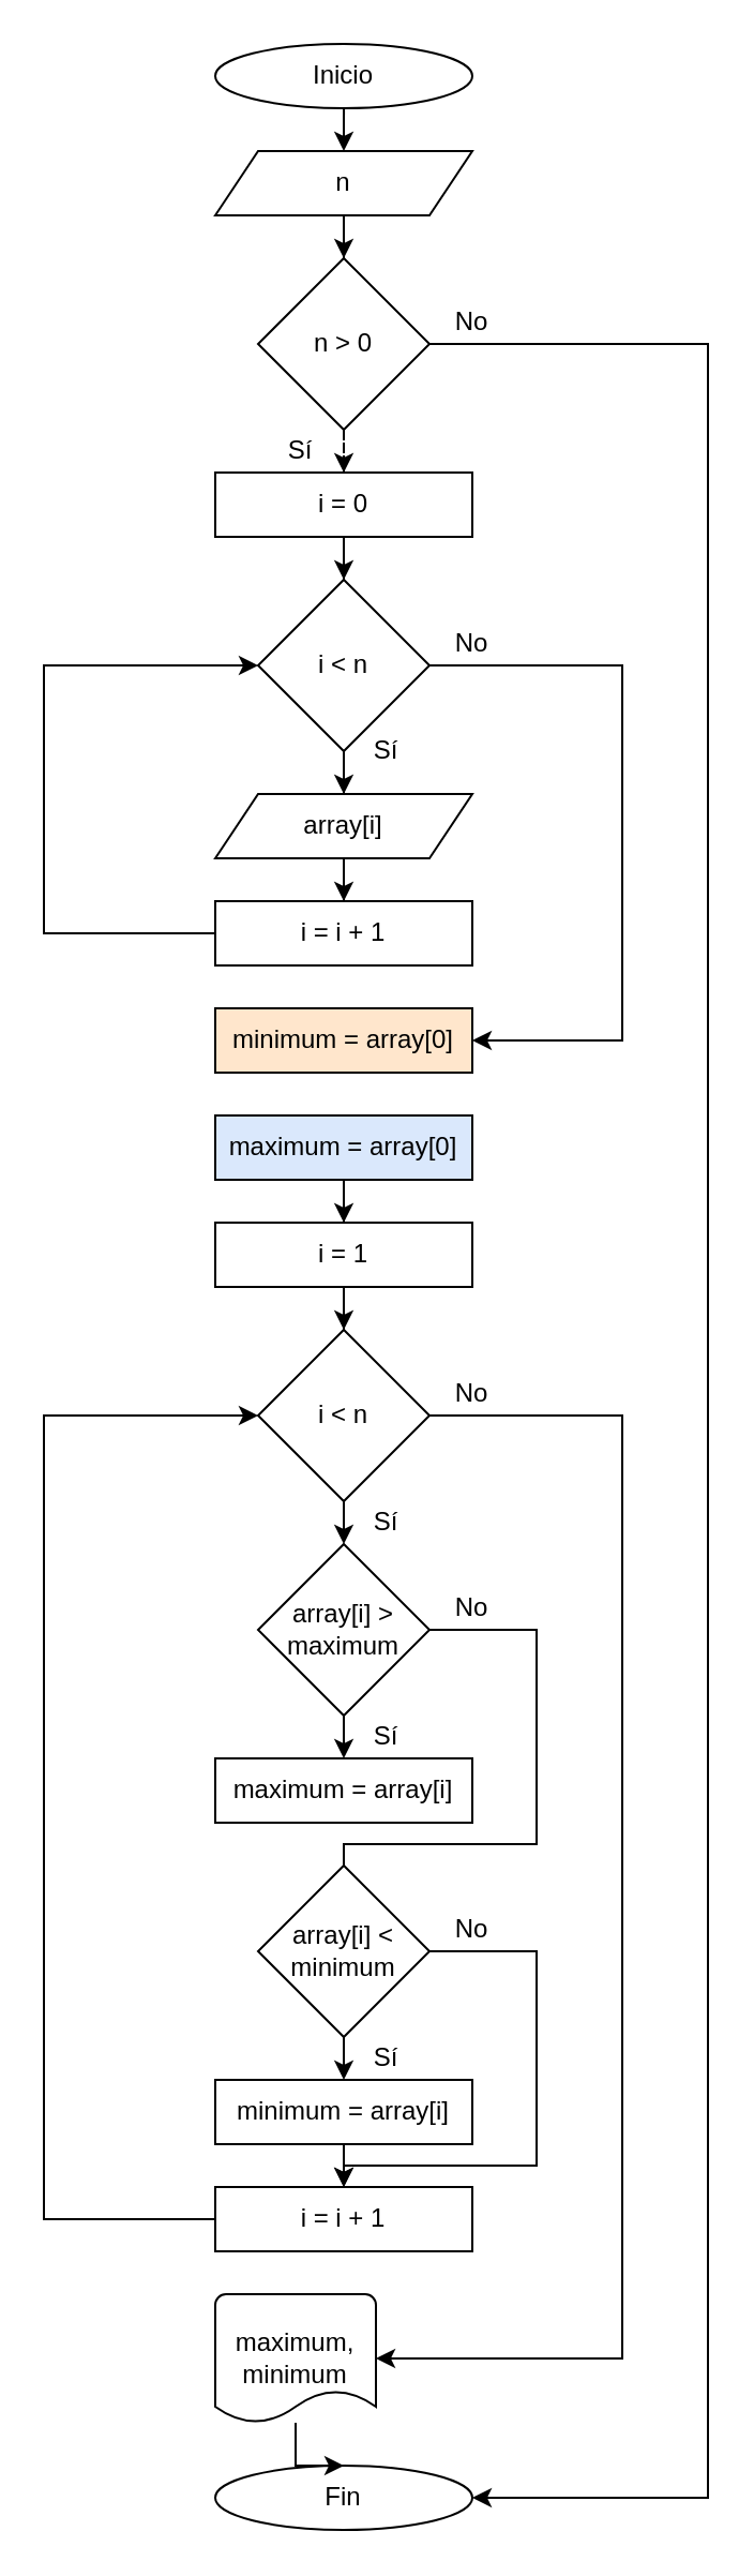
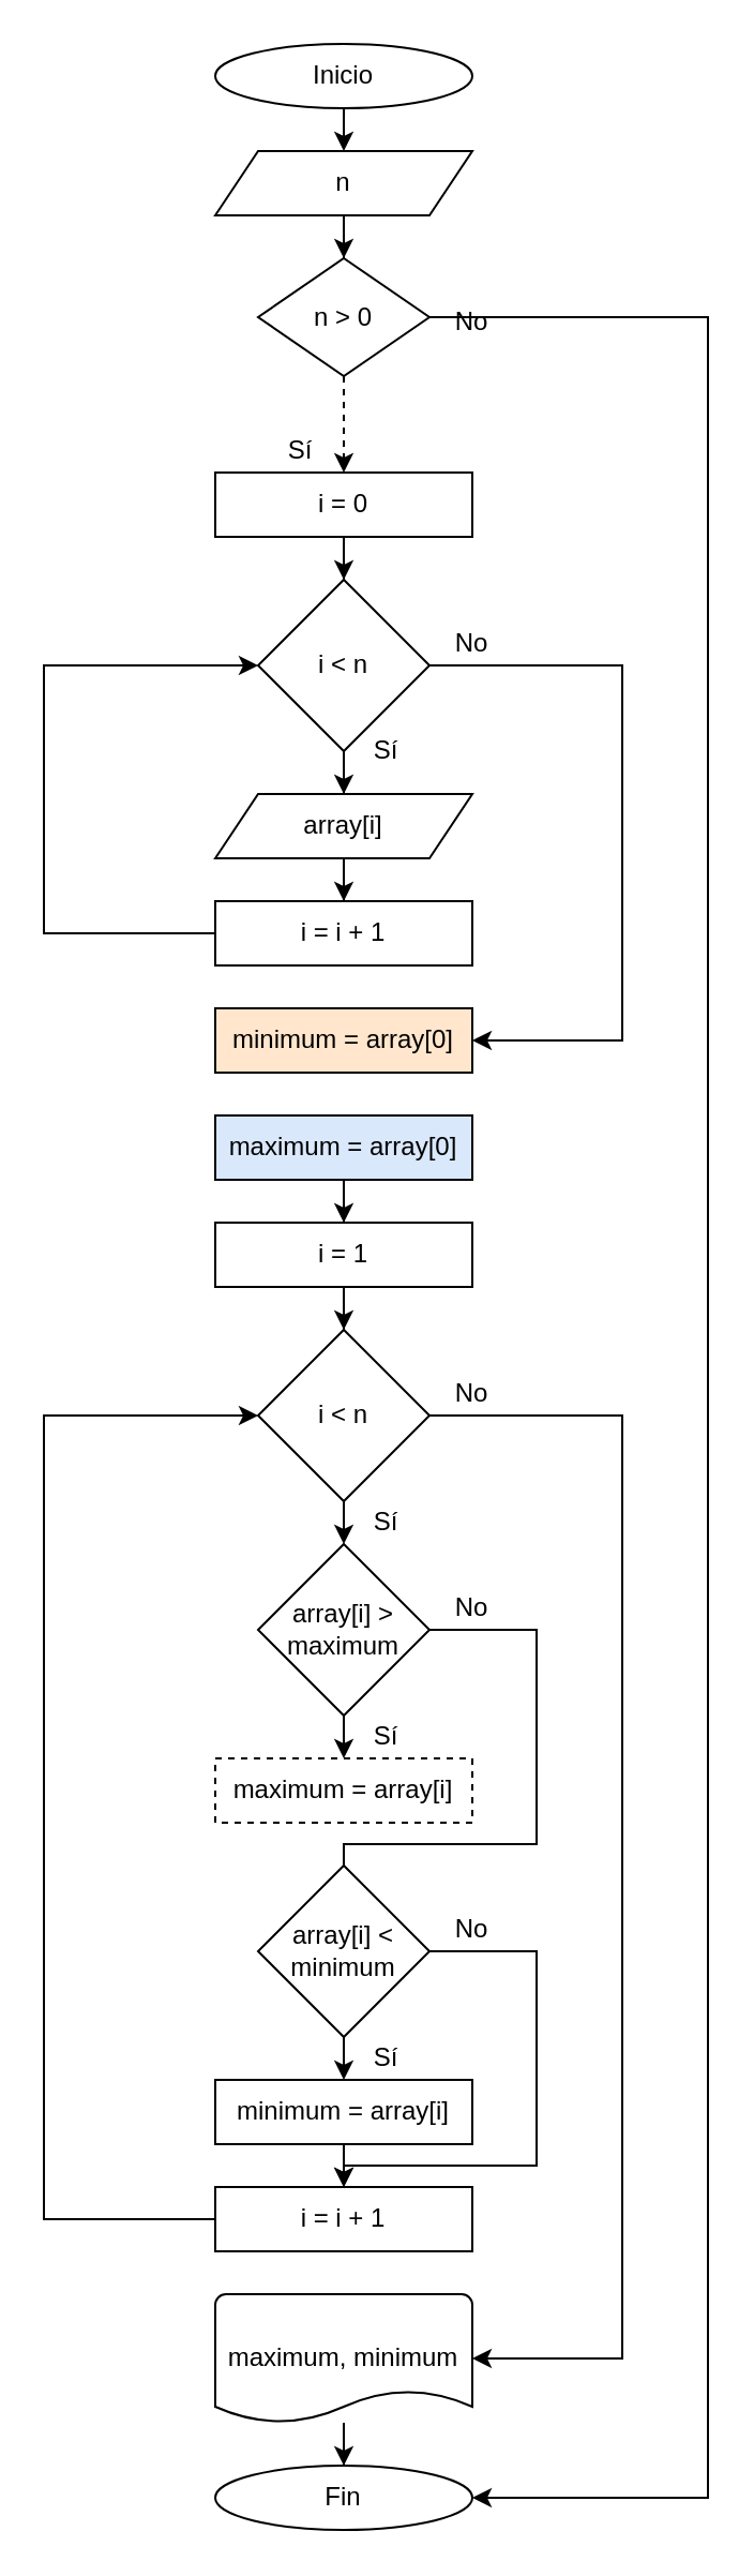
  <mxCell id="0" />
  <mxCell id="1" parent="0" />
  <mxCell id="2" style="edgeStyle=orthogonalEdgeStyle;rounded=0;orthogonalLoop=1;jettySize=auto;html=1;entryX=0.5;entryY=0;entryDx=0;entryDy=0;" edge="1" parent="1" target="4"><mxGeometry relative="1" as="geometry"><mxPoint x="160.018" y="50" as="sourcePoint" /></mxGeometry></mxCell>
  <mxCell id="3" style="edgeStyle=orthogonalEdgeStyle;rounded=0;orthogonalLoop=1;jettySize=auto;html=1;entryX=0.5;entryY=0;entryDx=0;entryDy=0;" edge="1" parent="1" source="4" target="24"><mxGeometry relative="1" as="geometry" /></mxCell>
  <mxCell id="4" value="n" style="shape=parallelogram;perimeter=parallelogramPerimeter;whiteSpace=wrap;html=1;fixedSize=1;" vertex="1" parent="1"><mxGeometry x="100" y="70" width="120" height="30" as="geometry" /></mxCell>
  <mxCell id="5" style="edgeStyle=orthogonalEdgeStyle;rounded=0;orthogonalLoop=1;jettySize=auto;html=1;entryX=0.5;entryY=0;entryDx=0;entryDy=0;" edge="1" parent="1" source="6" target="9"><mxGeometry relative="1" as="geometry" /></mxCell>
  <mxCell id="6" value="i = 0" style="rounded=0;whiteSpace=wrap;html=1;" vertex="1" parent="1"><mxGeometry x="100" y="220" width="120" height="30" as="geometry" /></mxCell>
  <mxCell id="7" style="edgeStyle=orthogonalEdgeStyle;rounded=0;orthogonalLoop=1;jettySize=auto;html=1;entryX=0.5;entryY=0;entryDx=0;entryDy=0;" edge="1" parent="1" source="9" target="11"><mxGeometry relative="1" as="geometry" /></mxCell>
  <mxCell id="8" style="edgeStyle=orthogonalEdgeStyle;rounded=0;orthogonalLoop=1;jettySize=auto;html=1;exitX=1;exitY=0.5;exitDx=0;exitDy=0;entryX=1;entryY=0.5;entryDx=0;entryDy=0;" edge="1" parent="1" source="9" target="14"><mxGeometry relative="1" as="geometry"><Array as="points"><mxPoint x="290" y="310" /><mxPoint x="290" y="485" /></Array></mxGeometry></mxCell>
  <mxCell id="9" value="i &amp;lt; n" style="rhombus;whiteSpace=wrap;html=1;" vertex="1" parent="1"><mxGeometry x="120" y="270" width="80" height="80" as="geometry" /></mxCell>
  <mxCell id="10" style="edgeStyle=orthogonalEdgeStyle;rounded=0;orthogonalLoop=1;jettySize=auto;html=1;entryX=0.5;entryY=0;entryDx=0;entryDy=0;" edge="1" parent="1" source="11" target="13"><mxGeometry relative="1" as="geometry" /></mxCell>
  <mxCell id="11" value="array[i]" style="shape=parallelogram;perimeter=parallelogramPerimeter;whiteSpace=wrap;html=1;fixedSize=1;" vertex="1" parent="1"><mxGeometry x="100" y="370" width="120" height="30" as="geometry" /></mxCell>
  <mxCell id="12" style="edgeStyle=elbowEdgeStyle;rounded=0;orthogonalLoop=1;jettySize=auto;html=1;" edge="1" parent="1" source="13" target="9"><mxGeometry relative="1" as="geometry"><mxPoint x="90" y="310" as="targetPoint" /><Array as="points"><mxPoint x="20" y="370" /></Array></mxGeometry></mxCell>
  <mxCell id="13" value="i = i + 1" style="rounded=0;whiteSpace=wrap;html=1;" vertex="1" parent="1"><mxGeometry x="100" y="420" width="120" height="30" as="geometry" /></mxCell>
  <mxCell id="14" value="minimum = array[0]" style="rounded=0;whiteSpace=wrap;html=1;fillColor=#ffe6cc;" vertex="1" parent="1"><mxGeometry x="100" y="470" width="120" height="30" as="geometry" /></mxCell>
  <mxCell id="15" style="edgeStyle=orthogonalEdgeStyle;rounded=0;orthogonalLoop=1;jettySize=auto;html=1;entryX=0.5;entryY=0;entryDx=0;entryDy=0;" edge="1" parent="1" source="17"><mxGeometry relative="1" as="geometry"><mxPoint x="160" y="720" as="targetPoint" /></mxGeometry></mxCell>
  <mxCell id="16" style="edgeStyle=elbowEdgeStyle;rounded=0;orthogonalLoop=1;jettySize=auto;html=1;" edge="1" parent="1" source="17" target="36"><mxGeometry relative="1" as="geometry"><Array as="points"><mxPoint x="290" y="885" /></Array></mxGeometry></mxCell>
  <mxCell id="17" value="i &amp;lt; n" style="rhombus;whiteSpace=wrap;html=1;" vertex="1" parent="1"><mxGeometry x="120" y="620" width="80" height="80" as="geometry" /></mxCell>
  <mxCell id="18" style="edgeStyle=orthogonalEdgeStyle;rounded=0;orthogonalLoop=1;jettySize=auto;html=1;entryX=0.5;entryY=0;entryDx=0;entryDy=0;" edge="1" parent="1" source="19" target="17"><mxGeometry relative="1" as="geometry" /></mxCell>
  <mxCell id="19" value="i = 1" style="rounded=0;whiteSpace=wrap;html=1;" vertex="1" parent="1"><mxGeometry x="100" y="570" width="120" height="30" as="geometry" /></mxCell>
  <mxCell id="20" style="edgeStyle=elbowEdgeStyle;rounded=0;orthogonalLoop=1;jettySize=auto;html=1;" edge="1" parent="1" source="21" target="17"><mxGeometry relative="1" as="geometry"><mxPoint x="20" y="590" as="targetPoint" /><Array as="points"><mxPoint x="20" y="660" /></Array></mxGeometry></mxCell>
  <mxCell id="21" value="i = i + 1" style="rounded=0;whiteSpace=wrap;html=1;" vertex="1" parent="1"><mxGeometry x="100" y="1020" width="120" height="30" as="geometry" /></mxCell>
  <mxCell id="22" value="Inicio" style="strokeWidth=1;html=1;shape=mxgraph.flowchart.start_1;whiteSpace=wrap;" vertex="1" parent="1"><mxGeometry x="100" y="20" width="120" height="30" as="geometry" /></mxCell>
  <mxCell id="23" style="edgeStyle=orthogonalEdgeStyle;rounded=0;orthogonalLoop=1;jettySize=auto;html=1;entryX=0.5;entryY=0;entryDx=0;entryDy=0;dashed=1;" edge="1" parent="1" source="24" target="6"><mxGeometry relative="1" as="geometry" /></mxCell>
- <mxCell id="24" value="n &amp;gt; 0" style="rhombus;whiteSpace=wrap;html=1;" vertex="1" parent="1"><mxGeometry x="120" y="120" width="80" height="80" as="geometry" /></mxCell>
+ <mxCell id="24" value="n &amp;gt; 0" style="rhombus;whiteSpace=wrap;html=1;" vertex="1" parent="1"><mxGeometry x="120" y="120" width="80" height="55" as="geometry" /></mxCell>
  <mxCell id="25" style="edgeStyle=orthogonalEdgeStyle;rounded=0;orthogonalLoop=1;jettySize=auto;html=1;entryX=0.5;entryY=0;entryDx=0;entryDy=0;" edge="1" parent="1" source="26" target="19"><mxGeometry relative="1" as="geometry" /></mxCell>
  <mxCell id="26" value="maximum = array[0]" style="rounded=0;whiteSpace=wrap;html=1;fillColor=#dae8fc;" vertex="1" parent="1"><mxGeometry x="100" y="520" width="120" height="30" as="geometry" /></mxCell>
  <mxCell id="27" style="edgeStyle=orthogonalEdgeStyle;rounded=0;orthogonalLoop=1;jettySize=auto;html=1;exitX=0.5;exitY=1;exitDx=0;exitDy=0;entryX=0.5;entryY=0;entryDx=0;entryDy=0;" edge="1" parent="1" source="29" target="30"><mxGeometry relative="1" as="geometry" /></mxCell>
  <mxCell id="28" style="edgeStyle=orthogonalEdgeStyle;rounded=0;orthogonalLoop=1;jettySize=auto;html=1;exitX=1;exitY=0.5;exitDx=0;exitDy=0;entryX=0.5;entryY=0;entryDx=0;entryDy=0;endArrow=none;" edge="1" parent="1" source="29" target="33"><mxGeometry relative="1" as="geometry"><Array as="points"><mxPoint x="250" y="760" /><mxPoint x="250" y="860" /><mxPoint x="160" y="860" /></Array></mxGeometry></mxCell>
  <mxCell id="29" value="array[i] &amp;gt; maximum" style="rhombus;whiteSpace=wrap;html=1;" vertex="1" parent="1"><mxGeometry x="120" y="720" width="80" height="80" as="geometry" /></mxCell>
- <mxCell id="30" value="maximum = array[i]" style="rounded=0;whiteSpace=wrap;html=1;" vertex="1" parent="1"><mxGeometry x="100" y="820" width="120" height="30" as="geometry" /></mxCell>
+ <mxCell id="30" value="maximum = array[i]" style="rounded=0;whiteSpace=wrap;html=1;dashed=1;" vertex="1" parent="1"><mxGeometry x="100" y="820" width="120" height="30" as="geometry" /></mxCell>
  <mxCell id="31" style="edgeStyle=orthogonalEdgeStyle;rounded=0;orthogonalLoop=1;jettySize=auto;html=1;exitX=0.5;exitY=1;exitDx=0;exitDy=0;entryX=0.5;entryY=0;entryDx=0;entryDy=0;" edge="1" parent="1" source="33" target="35"><mxGeometry relative="1" as="geometry" /></mxCell>
  <mxCell id="32" style="edgeStyle=orthogonalEdgeStyle;rounded=0;orthogonalLoop=1;jettySize=auto;html=1;exitX=1;exitY=0.5;exitDx=0;exitDy=0;" edge="1" parent="1" source="33"><mxGeometry relative="1" as="geometry"><mxPoint x="160" y="1020" as="targetPoint" /><Array as="points"><mxPoint x="250" y="910" /><mxPoint x="250" y="1010" /><mxPoint x="160" y="1010" /></Array></mxGeometry></mxCell>
  <mxCell id="33" value="array[i] &amp;lt; minimum" style="rhombus;whiteSpace=wrap;html=1;" vertex="1" parent="1"><mxGeometry x="120" y="870" width="80" height="80" as="geometry" /></mxCell>
  <mxCell id="34" style="edgeStyle=orthogonalEdgeStyle;rounded=0;orthogonalLoop=1;jettySize=auto;html=1;exitX=0.5;exitY=1;exitDx=0;exitDy=0;entryX=0.5;entryY=0;entryDx=0;entryDy=0;" edge="1" parent="1" source="35" target="21"><mxGeometry relative="1" as="geometry" /></mxCell>
  <mxCell id="35" value="minimum = array[i]" style="rounded=0;whiteSpace=wrap;html=1;" vertex="1" parent="1"><mxGeometry x="100" y="970" width="120" height="30" as="geometry" /></mxCell>
- <mxCell id="36" value="maximum, minimum" style="strokeWidth=1;html=1;shape=mxgraph.flowchart.document2;whiteSpace=wrap;size=0.25;" vertex="1" parent="1"><mxGeometry x="100" y="1070" width="75" height="60" as="geometry" /></mxCell>
+ <mxCell id="36" value="maximum, minimum" style="strokeWidth=1;html=1;shape=mxgraph.flowchart.document2;whiteSpace=wrap;size=0.25;" vertex="1" parent="1"><mxGeometry x="100" y="1070" width="120" height="60" as="geometry" /></mxCell>
  <mxCell id="37" value="Fin" style="strokeWidth=1;html=1;shape=mxgraph.flowchart.start_1;whiteSpace=wrap;" vertex="1" parent="1"><mxGeometry x="100" y="1150" width="120" height="30" as="geometry" /></mxCell>
  <mxCell id="38" style="edgeStyle=orthogonalEdgeStyle;rounded=0;orthogonalLoop=1;jettySize=auto;html=1;entryX=0.5;entryY=0;entryDx=0;entryDy=0;entryPerimeter=0;" edge="1" parent="1" source="36" target="37"><mxGeometry relative="1" as="geometry" /></mxCell>
  <mxCell id="39" style="edgeStyle=elbowEdgeStyle;rounded=0;orthogonalLoop=1;jettySize=auto;html=1;entryX=1;entryY=0.5;entryDx=0;entryDy=0;entryPerimeter=0;" edge="1" parent="1" source="24" target="37"><mxGeometry relative="1" as="geometry"><Array as="points"><mxPoint x="330" y="660" /></Array></mxGeometry></mxCell>
  <mxCell id="40" value="No" style="text;html=1;strokeColor=none;fillColor=none;align=center;verticalAlign=middle;whiteSpace=wrap;rounded=0;" vertex="1" parent="1"><mxGeometry x="210" y="140" width="20" height="20" as="geometry" /></mxCell>
  <mxCell id="41" value="Sí" style="text;html=1;strokeColor=none;fillColor=none;align=center;verticalAlign=middle;whiteSpace=wrap;rounded=0;" vertex="1" parent="1"><mxGeometry x="130" y="200" width="20" height="20" as="geometry" /></mxCell>
  <mxCell id="42" value="Sí" style="text;html=1;strokeColor=none;fillColor=none;align=center;verticalAlign=middle;whiteSpace=wrap;rounded=0;" vertex="1" parent="1"><mxGeometry x="170" y="340" width="20" height="20" as="geometry" /></mxCell>
  <mxCell id="43" value="No" style="text;html=1;strokeColor=none;fillColor=none;align=center;verticalAlign=middle;whiteSpace=wrap;rounded=0;" vertex="1" parent="1"><mxGeometry x="210" y="290" width="20" height="20" as="geometry" /></mxCell>
  <mxCell id="44" value="Sí" style="text;html=1;strokeColor=none;fillColor=none;align=center;verticalAlign=middle;whiteSpace=wrap;rounded=0;" vertex="1" parent="1"><mxGeometry x="170" y="700" width="20" height="20" as="geometry" /></mxCell>
  <mxCell id="45" value="No" style="text;html=1;strokeColor=none;fillColor=none;align=center;verticalAlign=middle;whiteSpace=wrap;rounded=0;" vertex="1" parent="1"><mxGeometry x="210" y="640" width="20" height="20" as="geometry" /></mxCell>
  <mxCell id="46" value="Sí" style="text;html=1;strokeColor=none;fillColor=none;align=center;verticalAlign=middle;whiteSpace=wrap;rounded=0;" vertex="1" parent="1"><mxGeometry x="170" y="800" width="20" height="20" as="geometry" /></mxCell>
  <mxCell id="47" value="No" style="text;html=1;strokeColor=none;fillColor=none;align=center;verticalAlign=middle;whiteSpace=wrap;rounded=0;" vertex="1" parent="1"><mxGeometry x="210" y="740" width="20" height="20" as="geometry" /></mxCell>
  <mxCell id="48" value="No" style="text;html=1;strokeColor=none;fillColor=none;align=center;verticalAlign=middle;whiteSpace=wrap;rounded=0;" vertex="1" parent="1"><mxGeometry x="210" y="890" width="20" height="20" as="geometry" /></mxCell>
  <mxCell id="49" value="Sí" style="text;html=1;strokeColor=none;fillColor=none;align=center;verticalAlign=middle;whiteSpace=wrap;rounded=0;" vertex="1" parent="1"><mxGeometry x="170" y="950" width="20" height="20" as="geometry" /></mxCell>
